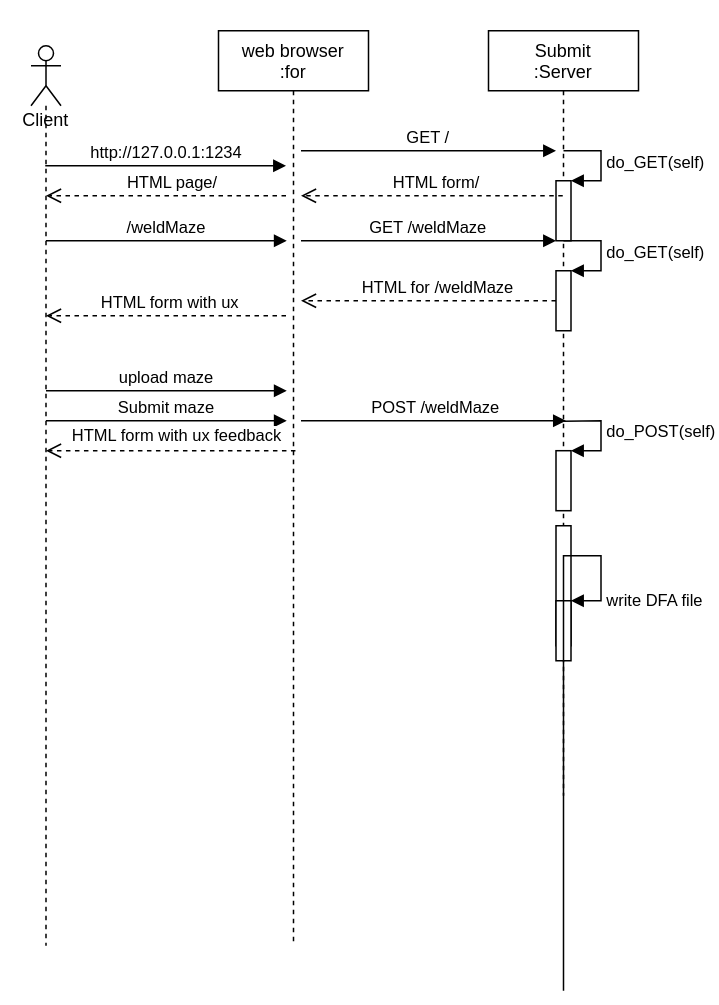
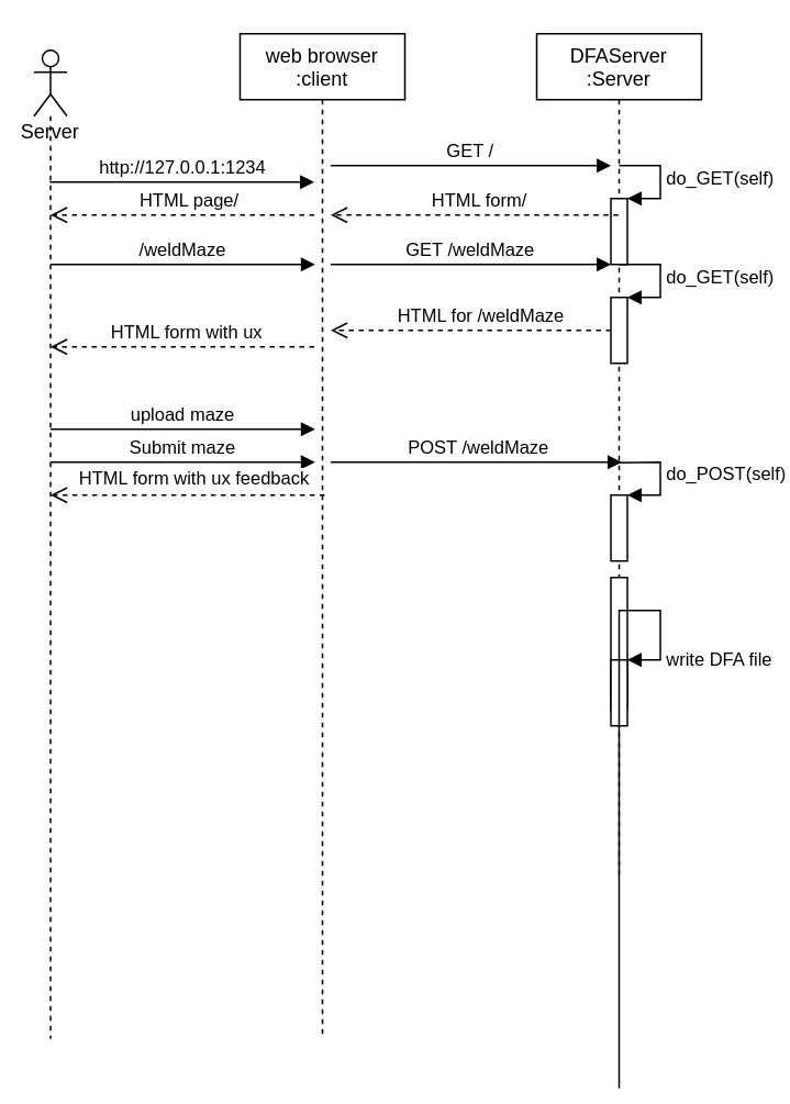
  <mxCell id="0" />
  <mxCell id="1" parent="0" />
- <mxCell id="2" value="web browser&#10;:for" style="shape=umlLifeline;perimeter=lifelinePerimeter;container=1;collapsible=0;recursiveResize=0;rounded=0;shadow=0;strokeWidth=1;" parent="1" vertex="1"><mxGeometry x="145" y="20" width="100" height="610" as="geometry" /></mxCell>
- <mxCell id="3" value="Submit&#10;:Server" style="shape=umlLifeline;perimeter=lifelinePerimeter;container=1;collapsible=0;recursiveResize=0;rounded=0;shadow=0;strokeWidth=1;" parent="1" vertex="1"><mxGeometry x="325" y="20" width="100" height="510" as="geometry" /></mxCell>
+ <mxCell id="2" value="web browser&#10;:client" style="shape=umlLifeline;perimeter=lifelinePerimeter;container=1;collapsible=0;recursiveResize=0;rounded=0;shadow=0;strokeWidth=1;" parent="1" vertex="1"><mxGeometry x="145" y="20" width="100" height="610" as="geometry" /></mxCell>
+ <mxCell id="3" value="DFAServer&#10;:Server" style="shape=umlLifeline;perimeter=lifelinePerimeter;container=1;collapsible=0;recursiveResize=0;rounded=0;shadow=0;strokeWidth=1;" parent="1" vertex="1"><mxGeometry x="325" y="20" width="100" height="510" as="geometry" /></mxCell>
  <mxCell id="4" value="" style="html=1;points=[];perimeter=orthogonalPerimeter;" parent="3" vertex="1"><mxGeometry x="45" y="100" width="10" height="40" as="geometry" /></mxCell>
  <mxCell id="5" value="do_GET(self)" style="edgeStyle=orthogonalEdgeStyle;html=1;align=left;spacingLeft=2;endArrow=block;rounded=0;entryX=1;entryY=0;" parent="3" target="4" edge="1"><mxGeometry relative="1" as="geometry"><mxPoint x="50" y="80" as="sourcePoint" /><Array as="points"><mxPoint x="75" y="80" /></Array></mxGeometry></mxCell>
  <mxCell id="6" value="" style="html=1;points=[];perimeter=orthogonalPerimeter;" parent="3" vertex="1"><mxGeometry x="45" y="160" width="10" height="40" as="geometry" /></mxCell>
  <mxCell id="7" value="do_GET(self)" style="edgeStyle=orthogonalEdgeStyle;html=1;align=left;spacingLeft=2;endArrow=block;rounded=0;entryX=1;entryY=0;" parent="3" target="6" edge="1"><mxGeometry relative="1" as="geometry"><mxPoint x="50" y="140" as="sourcePoint" /><Array as="points"><mxPoint x="75" y="140" /></Array></mxGeometry></mxCell>
  <mxCell id="8" value="" style="html=1;points=[];perimeter=orthogonalPerimeter;" parent="3" vertex="1"><mxGeometry x="45" y="279.97" width="10" height="40" as="geometry" /></mxCell>
  <mxCell id="9" value="do_POST(self)" style="edgeStyle=orthogonalEdgeStyle;html=1;align=left;spacingLeft=2;endArrow=block;rounded=0;entryX=1;entryY=0;exitX=0.513;exitY=0.53;exitDx=0;exitDy=0;exitPerimeter=0;" parent="3" target="8" edge="1"><mxGeometry relative="1" as="geometry"><mxPoint x="51.3" y="260.27" as="sourcePoint" /><Array as="points"><mxPoint x="50" y="259.97" /><mxPoint x="75" y="259.97" /><mxPoint x="75" y="279.97" /></Array></mxGeometry></mxCell>
  <mxCell id="10" value="" style="html=1;points=[];perimeter=orthogonalPerimeter;" parent="3" vertex="1"><mxGeometry x="45" y="330" width="10" height="80" as="geometry" /></mxCell>
  <mxCell id="11" value="" style="html=1;points=[];perimeter=orthogonalPerimeter;" parent="3" vertex="1"><mxGeometry x="45" y="380" width="10" height="40" as="geometry" /></mxCell>
  <mxCell id="12" value="write DFA file" style="edgeStyle=orthogonalEdgeStyle;html=1;align=left;spacingLeft=2;endArrow=block;rounded=0;entryX=1;entryY=0;" parent="3" target="11" edge="1"><mxGeometry x="0.89" relative="1" as="geometry"><mxPoint x="50" y="640" as="sourcePoint" /><Array as="points"><mxPoint x="50" y="350" /><mxPoint x="75" y="350" /><mxPoint x="75" y="380" /></Array><mxPoint as="offset" /></mxGeometry></mxCell>
  <mxCell id="13" value="" style="verticalAlign=bottom;endArrow=open;dashed=1;endSize=8;shadow=0;strokeWidth=1;" parent="1" source="3" edge="1"><mxGeometry x="-0.059" y="-102" relative="1" as="geometry"><mxPoint x="200" y="130" as="targetPoint" /><Array as="points"><mxPoint x="340" y="130" /><mxPoint x="290" y="130" /></Array><mxPoint as="offset" /></mxGeometry></mxCell>
  <mxCell id="14" value="HTML form/" style="edgeLabel;html=1;align=center;verticalAlign=middle;resizable=0;points=[];" parent="13" vertex="1" connectable="0"><mxGeometry x="0.098" y="2" relative="1" as="geometry"><mxPoint x="11.21" y="-12" as="offset" /></mxGeometry></mxCell>
  <mxCell id="15" value="GET /" style="verticalAlign=bottom;endArrow=block;shadow=0;strokeWidth=1;" parent="1" edge="1"><mxGeometry relative="1" as="geometry"><mxPoint x="200" y="100" as="sourcePoint" /><mxPoint x="370" y="100" as="targetPoint" /></mxGeometry></mxCell>
  <mxCell id="16" value="" style="verticalAlign=bottom;endArrow=open;dashed=1;endSize=8;exitX=0;exitY=0.5;shadow=0;strokeWidth=1;exitDx=0;exitDy=0;exitPerimeter=0;" parent="1" source="6" edge="1"><mxGeometry relative="1" as="geometry"><mxPoint x="200" y="200" as="targetPoint" /><mxPoint x="205" y="216" as="sourcePoint" /><Array as="points"><mxPoint x="250" y="200" /></Array></mxGeometry></mxCell>
  <mxCell id="17" value="HTML for /weldMaze" style="edgeLabel;html=1;align=center;verticalAlign=middle;resizable=0;points=[];" parent="16" vertex="1" connectable="0"><mxGeometry x="-0.058" y="2" relative="1" as="geometry"><mxPoint y="-12" as="offset" /></mxGeometry></mxCell>
- <mxCell id="18" value="Client" style="shape=umlLifeline;participant=umlActor;perimeter=lifelinePerimeter;whiteSpace=wrap;html=1;container=1;collapsible=0;recursiveResize=0;verticalAlign=top;spacingTop=36;outlineConnect=0;" parent="1" vertex="1"><mxGeometry x="20" y="30" width="20" height="600" as="geometry" /></mxCell>
+ <mxCell id="18" value="Server" style="shape=umlLifeline;participant=umlActor;perimeter=lifelinePerimeter;whiteSpace=wrap;html=1;container=1;collapsible=0;recursiveResize=0;verticalAlign=top;spacingTop=36;outlineConnect=0;" parent="1" vertex="1"><mxGeometry x="20" y="30" width="20" height="600" as="geometry" /></mxCell>
  <mxCell id="19" value="http://127.0.0.1:1234" style="html=1;verticalAlign=bottom;endArrow=block;" parent="1" source="18" edge="1"><mxGeometry width="80" relative="1" as="geometry"><mxPoint x="140" y="180" as="sourcePoint" /><mxPoint x="190" y="110" as="targetPoint" /><Array as="points"><mxPoint x="120" y="110" /></Array></mxGeometry></mxCell>
  <mxCell id="20" value="" style="verticalAlign=bottom;endArrow=open;dashed=1;endSize=8;shadow=0;strokeWidth=1;" parent="1" edge="1"><mxGeometry x="-0.059" y="-102" relative="1" as="geometry"><mxPoint x="30" y="130" as="targetPoint" /><mxPoint x="190" y="130" as="sourcePoint" /><Array as="points" /><mxPoint as="offset" /></mxGeometry></mxCell>
  <mxCell id="21" value="HTML page/" style="edgeLabel;html=1;align=center;verticalAlign=middle;resizable=0;points=[];" parent="20" vertex="1" connectable="0"><mxGeometry x="0.098" y="2" relative="1" as="geometry"><mxPoint x="11.21" y="-12" as="offset" /></mxGeometry></mxCell>
  <mxCell id="22" value="/weldMaze" style="html=1;verticalAlign=bottom;endArrow=block;" parent="1" edge="1"><mxGeometry width="80" relative="1" as="geometry"><mxPoint x="30" y="160" as="sourcePoint" /><mxPoint x="190.5" y="160" as="targetPoint" /><Array as="points" /></mxGeometry></mxCell>
  <mxCell id="23" value="GET /weldMaze" style="verticalAlign=bottom;endArrow=block;entryX=0;entryY=0;shadow=0;strokeWidth=1;" parent="1" edge="1"><mxGeometry relative="1" as="geometry"><mxPoint x="200" y="160" as="sourcePoint" /><mxPoint x="370" y="160" as="targetPoint" /></mxGeometry></mxCell>
  <mxCell id="24" value="" style="verticalAlign=bottom;endArrow=open;dashed=1;endSize=8;shadow=0;strokeWidth=1;" parent="1" edge="1"><mxGeometry x="-0.059" y="-102" relative="1" as="geometry"><mxPoint x="30" y="210" as="targetPoint" /><mxPoint x="190" y="210" as="sourcePoint" /><Array as="points" /><mxPoint as="offset" /></mxGeometry></mxCell>
  <mxCell id="25" value="HTML form with ux&amp;nbsp;" style="edgeLabel;html=1;align=center;verticalAlign=middle;resizable=0;points=[];" parent="24" vertex="1" connectable="0"><mxGeometry x="0.098" y="2" relative="1" as="geometry"><mxPoint x="11.21" y="-12" as="offset" /></mxGeometry></mxCell>
  <mxCell id="26" value="Submit maze" style="html=1;verticalAlign=bottom;endArrow=block;" parent="1" edge="1"><mxGeometry x="-0.003" width="80" relative="1" as="geometry"><mxPoint x="30" y="280" as="sourcePoint" /><mxPoint x="190.5" y="280" as="targetPoint" /><Array as="points"><mxPoint x="120.5" y="280" /></Array><mxPoint as="offset" /></mxGeometry></mxCell>
  <mxCell id="27" value="POST /weldMaze" style="verticalAlign=bottom;endArrow=block;entryX=0;entryY=0;shadow=0;strokeWidth=1;" parent="1" edge="1"><mxGeometry x="0.019" relative="1" as="geometry"><mxPoint x="200" y="280" as="sourcePoint" /><mxPoint x="376.6" y="280" as="targetPoint" /><mxPoint as="offset" /></mxGeometry></mxCell>
  <mxCell id="28" value="upload maze" style="html=1;verticalAlign=bottom;endArrow=block;" edge="1" parent="1"><mxGeometry x="-0.003" width="80" relative="1" as="geometry"><mxPoint x="30" y="260" as="sourcePoint" /><mxPoint x="190.5" y="260" as="targetPoint" /><Array as="points"><mxPoint x="120.5" y="260" /></Array><mxPoint as="offset" /></mxGeometry></mxCell>
  <mxCell id="29" value="" style="verticalAlign=bottom;endArrow=open;dashed=1;endSize=8;shadow=0;strokeWidth=1;exitX=0.513;exitY=0.459;exitDx=0;exitDy=0;exitPerimeter=0;" edge="1" parent="1" source="2"><mxGeometry x="-0.059" y="-102" relative="1" as="geometry"><mxPoint x="30" y="299.97" as="targetPoint" /><mxPoint x="190" y="299.97" as="sourcePoint" /><Array as="points" /><mxPoint as="offset" /></mxGeometry></mxCell>
  <mxCell id="30" value="HTML form with ux feedback" style="edgeLabel;html=1;align=center;verticalAlign=middle;resizable=0;points=[];" vertex="1" connectable="0" parent="29"><mxGeometry x="0.098" y="2" relative="1" as="geometry"><mxPoint x="11.21" y="-12" as="offset" /></mxGeometry></mxCell>
